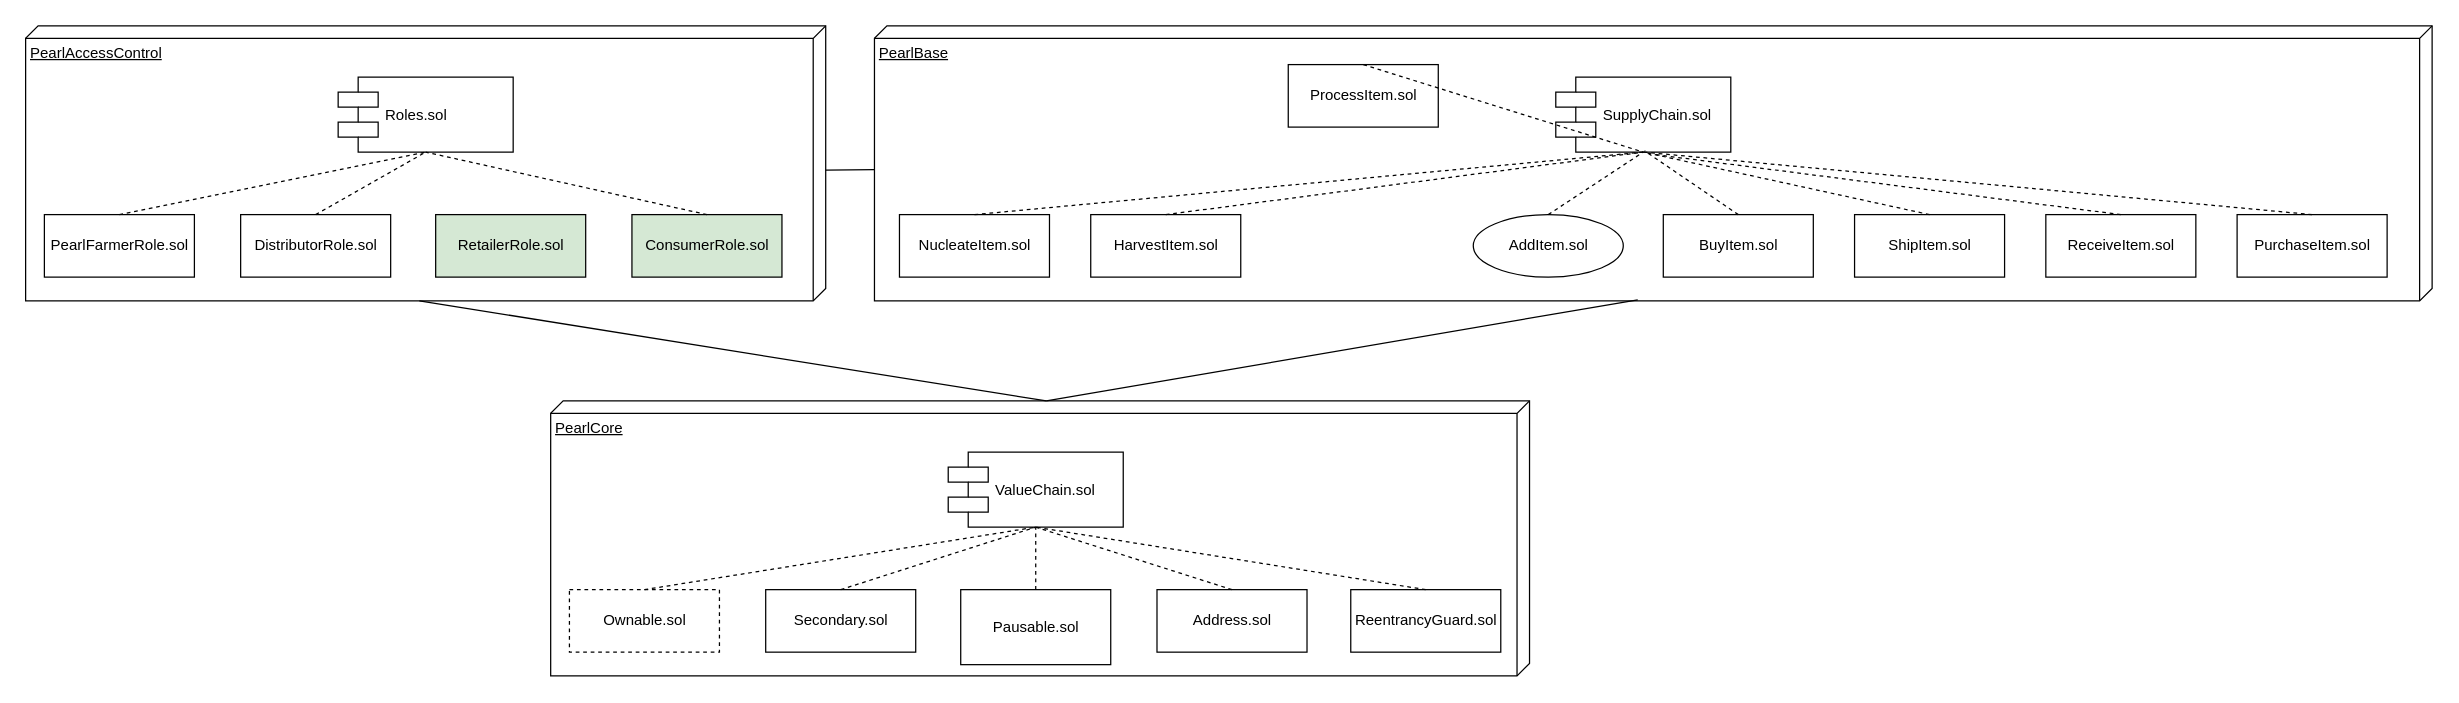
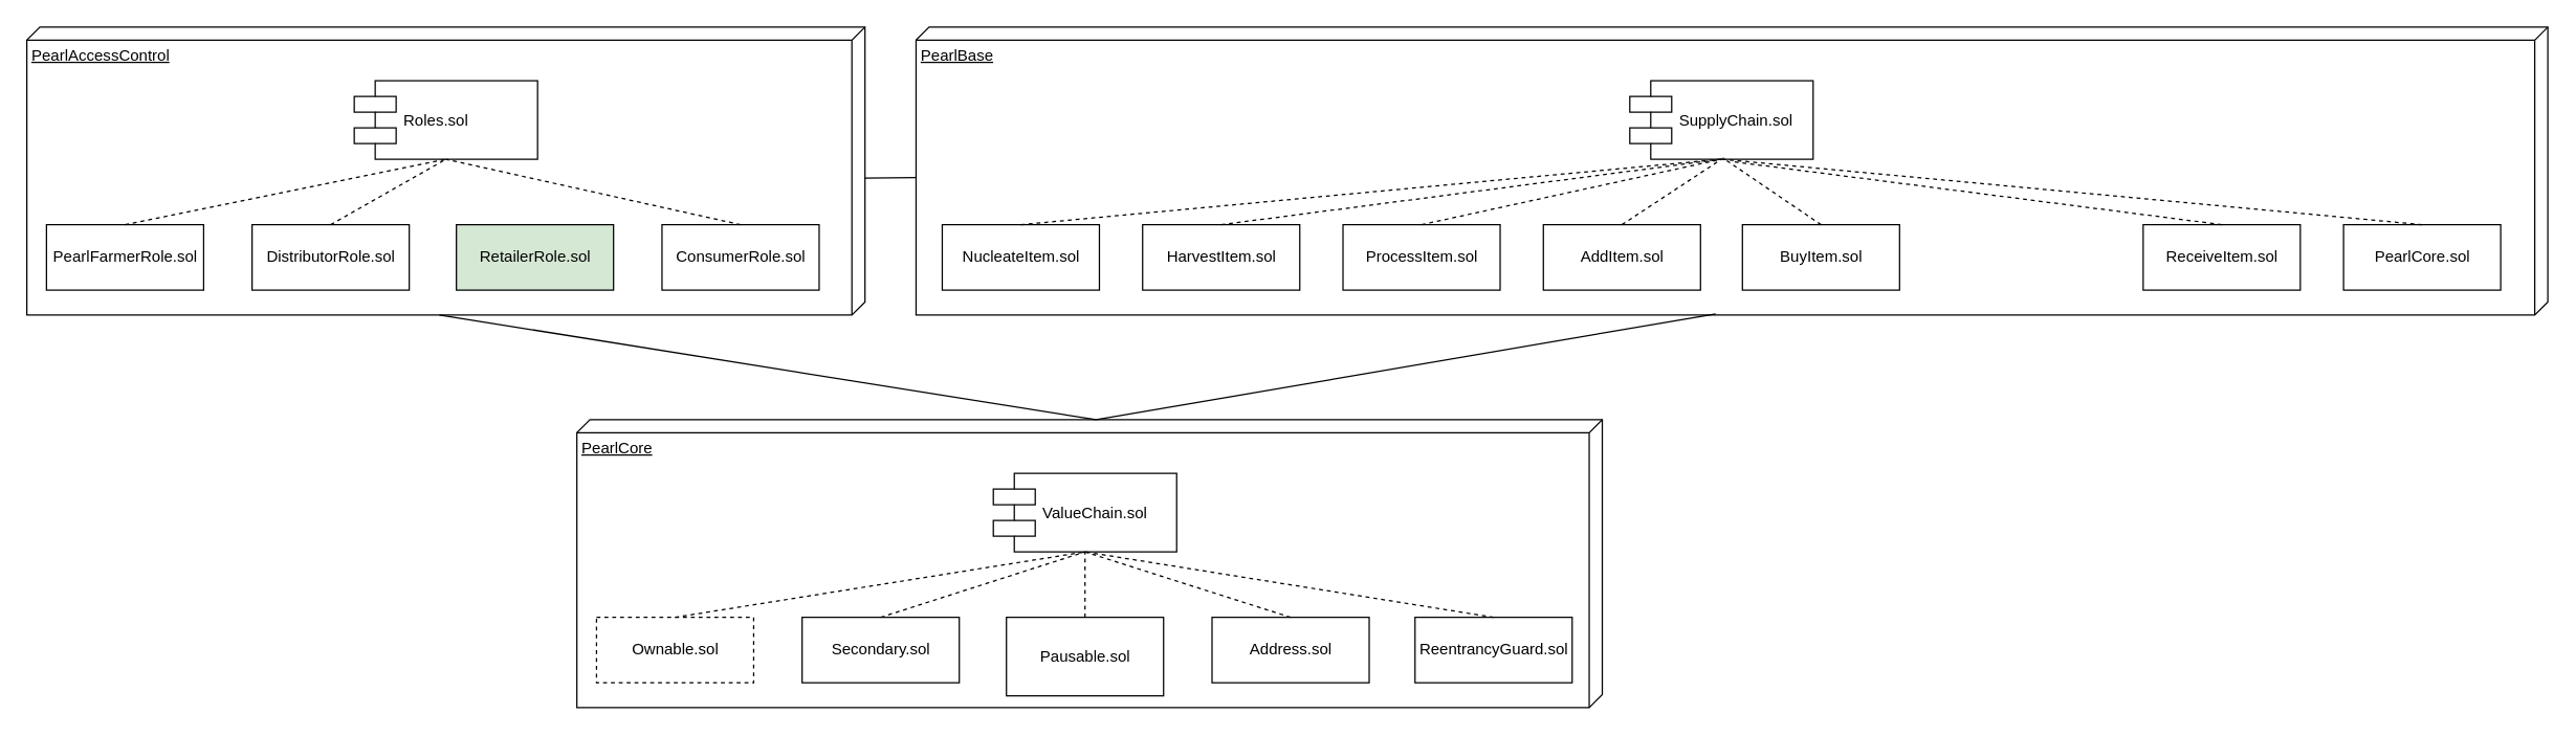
  <mxCell id="0" />
  <mxCell id="1" parent="0" />
  <mxCell id="2" value="PearlAccessControl" style="verticalAlign=top;align=left;spacingTop=8;spacingLeft=2;spacingRight=12;shape=cube;size=10;direction=south;fontStyle=4;html=1;" parent="1" vertex="1"><mxGeometry x="20" y="20" width="640" height="220" as="geometry" /></mxCell>
  <mxCell id="3" value="Roles.sol" style="shape=component;align=left;spacingLeft=36;" parent="1" vertex="1"><mxGeometry x="270" y="61" width="140" height="60" as="geometry" /></mxCell>
  <mxCell id="4" value="PearlFarmerRole.sol" style="html=1;" parent="1" vertex="1"><mxGeometry x="35" y="171" width="120" height="50" as="geometry" /></mxCell>
  <mxCell id="5" value="DistributorRole.sol" style="html=1;" parent="1" vertex="1"><mxGeometry x="192" y="171" width="120" height="50" as="geometry" /></mxCell>
  <mxCell id="6" value="RetailerRole.sol" style="html=1;fillColor=#d5e8d4;" parent="1" vertex="1"><mxGeometry x="348" y="171" width="120" height="50" as="geometry" /></mxCell>
- <mxCell id="7" value="ConsumerRole.sol" style="html=1;fillColor=#d5e8d4;" parent="1" vertex="1"><mxGeometry x="505" y="171" width="120" height="50" as="geometry" /></mxCell>
+ <mxCell id="7" value="ConsumerRole.sol" style="html=1;" parent="1" vertex="1"><mxGeometry x="505" y="171" width="120" height="50" as="geometry" /></mxCell>
  <mxCell id="8" value="" style="endArrow=none;dashed=1;html=1;entryX=0.5;entryY=1;entryDx=0;entryDy=0;exitX=0.5;exitY=0;exitDx=0;exitDy=0;" parent="1" source="4" target="3" edge="1"><mxGeometry width="50" height="50" relative="1" as="geometry"><mxPoint x="205" y="371" as="sourcePoint" /><mxPoint x="255" y="321" as="targetPoint" /></mxGeometry></mxCell>
  <mxCell id="9" value="" style="endArrow=none;dashed=1;html=1;exitX=0.5;exitY=0;exitDx=0;exitDy=0;entryX=0.5;entryY=1;entryDx=0;entryDy=0;" parent="1" source="5" target="3" edge="1"><mxGeometry width="50" height="50" relative="1" as="geometry"><mxPoint x="105" y="181" as="sourcePoint" /><mxPoint x="325" y="121" as="targetPoint" /></mxGeometry></mxCell>
  <mxCell id="10" value="" style="endArrow=none;dashed=1;html=1;exitX=0.5;exitY=0;exitDx=0;exitDy=0;entryX=0.5;entryY=1;entryDx=0;entryDy=0;" parent="1" source="7" target="3" edge="1"><mxGeometry width="50" height="50" relative="1" as="geometry"><mxPoint x="418" y="181" as="sourcePoint" /><mxPoint x="340" y="131" as="targetPoint" /></mxGeometry></mxCell>
  <mxCell id="11" value="PearlBase" style="verticalAlign=top;align=left;spacingTop=8;spacingLeft=2;spacingRight=12;shape=cube;size=10;direction=south;fontStyle=4;html=1;" parent="1" vertex="1"><mxGeometry x="699" y="20" width="1246" height="220" as="geometry" /></mxCell>
  <mxCell id="12" value="SupplyChain.sol" style="shape=component;align=left;spacingLeft=36;" parent="1" vertex="1"><mxGeometry x="1244" y="61" width="140" height="60" as="geometry" /></mxCell>
  <mxCell id="13" value="NucleateItem.sol" style="html=1;" parent="1" vertex="1"><mxGeometry x="719" y="171" width="120" height="50" as="geometry" /></mxCell>
  <mxCell id="14" value="HarvestItem.sol" style="html=1;" parent="1" vertex="1"><mxGeometry x="872" y="171" width="120" height="50" as="geometry" /></mxCell>
- <mxCell id="15" value="ProcessItem.sol" style="html=1;" parent="1" vertex="1"><mxGeometry x="1030" y="51" width="120" height="50" as="geometry" /></mxCell>
- <mxCell id="16" value="AddItem.sol" style="ellipse;html=1;" parent="1" vertex="1"><mxGeometry x="1178" y="171" width="120" height="50" as="geometry" /></mxCell>
+ <mxCell id="15" value="ProcessItem.sol" style="html=1;" parent="1" vertex="1"><mxGeometry x="1025" y="171" width="120" height="50" as="geometry" /></mxCell>
+ <mxCell id="16" value="AddItem.sol" style="html=1;" parent="1" vertex="1"><mxGeometry x="1178" y="171" width="120" height="50" as="geometry" /></mxCell>
  <mxCell id="17" value="" style="endArrow=none;dashed=1;html=1;entryX=0.5;entryY=1;entryDx=0;entryDy=0;exitX=0.5;exitY=0;exitDx=0;exitDy=0;" parent="1" source="13" target="12" edge="1"><mxGeometry width="50" height="50" relative="1" as="geometry"><mxPoint x="889" y="371" as="sourcePoint" /><mxPoint x="939" y="321" as="targetPoint" /></mxGeometry></mxCell>
  <mxCell id="18" value="" style="endArrow=none;dashed=1;html=1;exitX=0.5;exitY=0;exitDx=0;exitDy=0;entryX=0.5;entryY=1;entryDx=0;entryDy=0;" parent="1" source="14" target="12" edge="1"><mxGeometry width="50" height="50" relative="1" as="geometry"><mxPoint x="789" y="181" as="sourcePoint" /><mxPoint x="1009" y="121" as="targetPoint" /></mxGeometry></mxCell>
  <mxCell id="19" value="" style="endArrow=none;dashed=1;html=1;exitX=0.5;exitY=0;exitDx=0;exitDy=0;entryX=0.5;entryY=1;entryDx=0;entryDy=0;" parent="1" source="15" target="12" edge="1"><mxGeometry width="50" height="50" relative="1" as="geometry"><mxPoint x="946" y="181" as="sourcePoint" /><mxPoint x="1019" y="131" as="targetPoint" /></mxGeometry></mxCell>
  <mxCell id="20" value="" style="endArrow=none;dashed=1;html=1;exitX=0.5;exitY=0;exitDx=0;exitDy=0;entryX=0.5;entryY=1;entryDx=0;entryDy=0;" parent="1" source="16" target="12" edge="1"><mxGeometry width="50" height="50" relative="1" as="geometry"><mxPoint x="1102" y="181" as="sourcePoint" /><mxPoint x="1024" y="131" as="targetPoint" /></mxGeometry></mxCell>
  <mxCell id="21" value="BuyItem.sol" style="html=1;" parent="1" vertex="1"><mxGeometry x="1330" y="171" width="120" height="50" as="geometry" /></mxCell>
- <mxCell id="22" value="ShipItem.sol" style="html=1;" parent="1" vertex="1"><mxGeometry x="1483" y="171" width="120" height="50" as="geometry" /></mxCell>
  <mxCell id="23" value="ReceiveItem.sol" style="html=1;" parent="1" vertex="1"><mxGeometry x="1636" y="171" width="120" height="50" as="geometry" /></mxCell>
- <mxCell id="24" value="PurchaseItem.sol" style="html=1;" parent="1" vertex="1"><mxGeometry x="1789" y="171" width="120" height="50" as="geometry" /></mxCell>
- <mxCell id="25" value="" style="endArrow=none;dashed=1;html=1;exitX=0.5;exitY=0;exitDx=0;exitDy=0;entryX=0.5;entryY=1;entryDx=0;entryDy=0;" parent="1" source="22" target="12" edge="1"><mxGeometry width="50" height="50" relative="1" as="geometry"><mxPoint x="1258.286" y="190.429" as="sourcePoint" /><mxPoint x="1315" y="120" as="targetPoint" /></mxGeometry></mxCell>
+ <mxCell id="24" value="PearlCore.sol" style="html=1;" parent="1" vertex="1"><mxGeometry x="1789" y="171" width="120" height="50" as="geometry" /></mxCell>
  <mxCell id="26" value="" style="endArrow=none;dashed=1;html=1;exitX=0.5;exitY=0;exitDx=0;exitDy=0;" parent="1" source="21" edge="1"><mxGeometry width="50" height="50" relative="1" as="geometry"><mxPoint x="1268.286" y="200.429" as="sourcePoint" /><mxPoint x="1315" y="120" as="targetPoint" /></mxGeometry></mxCell>
  <mxCell id="27" value="" style="endArrow=none;dashed=1;html=1;exitX=0.5;exitY=0;exitDx=0;exitDy=0;entryX=0.552;entryY=1.028;entryDx=0;entryDy=0;entryPerimeter=0;" parent="1" source="23" target="12" edge="1"><mxGeometry width="50" height="50" relative="1" as="geometry"><mxPoint x="1278.286" y="210.429" as="sourcePoint" /><mxPoint x="1315" y="120" as="targetPoint" /></mxGeometry></mxCell>
  <mxCell id="28" value="" style="endArrow=none;dashed=1;html=1;exitX=0.5;exitY=0;exitDx=0;exitDy=0;entryX=0.5;entryY=1;entryDx=0;entryDy=0;" parent="1" source="24" target="12" edge="1"><mxGeometry width="50" height="50" relative="1" as="geometry"><mxPoint x="1288.286" y="220.429" as="sourcePoint" /><mxPoint x="1364" y="170.429" as="targetPoint" /></mxGeometry></mxCell>
  <mxCell id="29" value="" style="endArrow=none;html=1;exitX=0.525;exitY=0;exitDx=0;exitDy=0;exitPerimeter=0;entryX=0;entryY=0;entryDx=115;entryDy=1246;entryPerimeter=0;" parent="1" source="2" target="11" edge="1"><mxGeometry width="50" height="50" relative="1" as="geometry"><mxPoint x="665" y="-120" as="sourcePoint" /><mxPoint x="715" y="-170" as="targetPoint" /></mxGeometry></mxCell>
  <mxCell id="30" value="" style="group" parent="1" vertex="1" connectable="0"><mxGeometry x="440" y="320" width="783" height="220" as="geometry" /></mxCell>
  <mxCell id="31" value="PearlCore" style="verticalAlign=top;align=left;spacingTop=8;spacingLeft=2;spacingRight=12;shape=cube;size=10;direction=south;fontStyle=4;html=1;" parent="30" vertex="1"><mxGeometry width="783" height="220" as="geometry" /></mxCell>
  <mxCell id="32" value="ValueChain.sol" style="shape=component;align=left;spacingLeft=36;" parent="30" vertex="1"><mxGeometry x="318" y="41" width="140" height="60" as="geometry" /></mxCell>
  <mxCell id="33" value="Ownable.sol" style="html=1;dashed=1;" parent="30" vertex="1"><mxGeometry x="15" y="151" width="120" height="50" as="geometry" /></mxCell>
  <mxCell id="34" value="Secondary.sol" style="html=1;" parent="30" vertex="1"><mxGeometry x="172" y="151" width="120" height="50" as="geometry" /></mxCell>
  <mxCell id="35" value="Pausable.sol" style="html=1;" parent="30" vertex="1"><mxGeometry x="328" y="151" width="120" height="60" as="geometry" /></mxCell>
  <mxCell id="36" value="Address.sol" style="html=1;" parent="30" vertex="1"><mxGeometry x="485" y="151" width="120" height="50" as="geometry" /></mxCell>
  <mxCell id="37" value="" style="endArrow=none;dashed=1;html=1;entryX=0.5;entryY=1;entryDx=0;entryDy=0;exitX=0.5;exitY=0;exitDx=0;exitDy=0;" parent="30" source="33" target="32" edge="1"><mxGeometry width="50" height="50" relative="1" as="geometry"><mxPoint x="185" y="351" as="sourcePoint" /><mxPoint x="235" y="301" as="targetPoint" /></mxGeometry></mxCell>
  <mxCell id="38" value="" style="endArrow=none;dashed=1;html=1;exitX=0.5;exitY=0;exitDx=0;exitDy=0;entryX=0.5;entryY=1;entryDx=0;entryDy=0;" parent="30" source="34" target="32" edge="1"><mxGeometry width="50" height="50" relative="1" as="geometry"><mxPoint x="85" y="161" as="sourcePoint" /><mxPoint x="305" y="101" as="targetPoint" /></mxGeometry></mxCell>
  <mxCell id="39" value="" style="endArrow=none;dashed=1;html=1;exitX=0.5;exitY=0;exitDx=0;exitDy=0;entryX=0.5;entryY=1;entryDx=0;entryDy=0;" parent="30" source="35" target="32" edge="1"><mxGeometry width="50" height="50" relative="1" as="geometry"><mxPoint x="242" y="161" as="sourcePoint" /><mxPoint x="315" y="111" as="targetPoint" /></mxGeometry></mxCell>
  <mxCell id="40" value="" style="endArrow=none;dashed=1;html=1;exitX=0.5;exitY=0;exitDx=0;exitDy=0;entryX=0.5;entryY=1;entryDx=0;entryDy=0;" parent="30" source="36" target="32" edge="1"><mxGeometry width="50" height="50" relative="1" as="geometry"><mxPoint x="398" y="161" as="sourcePoint" /><mxPoint x="320" y="111" as="targetPoint" /></mxGeometry></mxCell>
  <mxCell id="41" value="ReentrancyGuard.sol" style="html=1;" parent="30" vertex="1"><mxGeometry x="640" y="151" width="120" height="50" as="geometry" /></mxCell>
  <mxCell id="42" value="" style="endArrow=none;dashed=1;html=1;exitX=0.5;exitY=0;exitDx=0;exitDy=0;entryX=0.5;entryY=1;entryDx=0;entryDy=0;" parent="30" source="41" target="32" edge="1"><mxGeometry width="50" height="50" relative="1" as="geometry"><mxPoint x="555.353" y="160.824" as="sourcePoint" /><mxPoint x="329.471" y="111.412" as="targetPoint" /></mxGeometry></mxCell>
  <mxCell id="43" value="" style="endArrow=none;html=1;entryX=0;entryY=0;entryDx=220;entryDy=325;entryPerimeter=0;exitX=0;exitY=0;exitDx=0;exitDy=386.5;exitPerimeter=0;" parent="1" source="31" target="2" edge="1"><mxGeometry width="50" height="50" relative="1" as="geometry"><mxPoint x="25" y="610" as="sourcePoint" /><mxPoint x="75" y="560" as="targetPoint" /></mxGeometry></mxCell>
  <mxCell id="44" value="" style="endArrow=none;html=1;exitX=0.996;exitY=0.51;exitDx=0;exitDy=0;exitPerimeter=0;entryX=0;entryY=0;entryDx=0;entryDy=386.5;entryPerimeter=0;" parent="1" source="11" target="31" edge="1"><mxGeometry width="50" height="50" relative="1" as="geometry"><mxPoint x="846.176" y="330.235" as="sourcePoint" /><mxPoint x="835" y="320" as="targetPoint" /></mxGeometry></mxCell>
